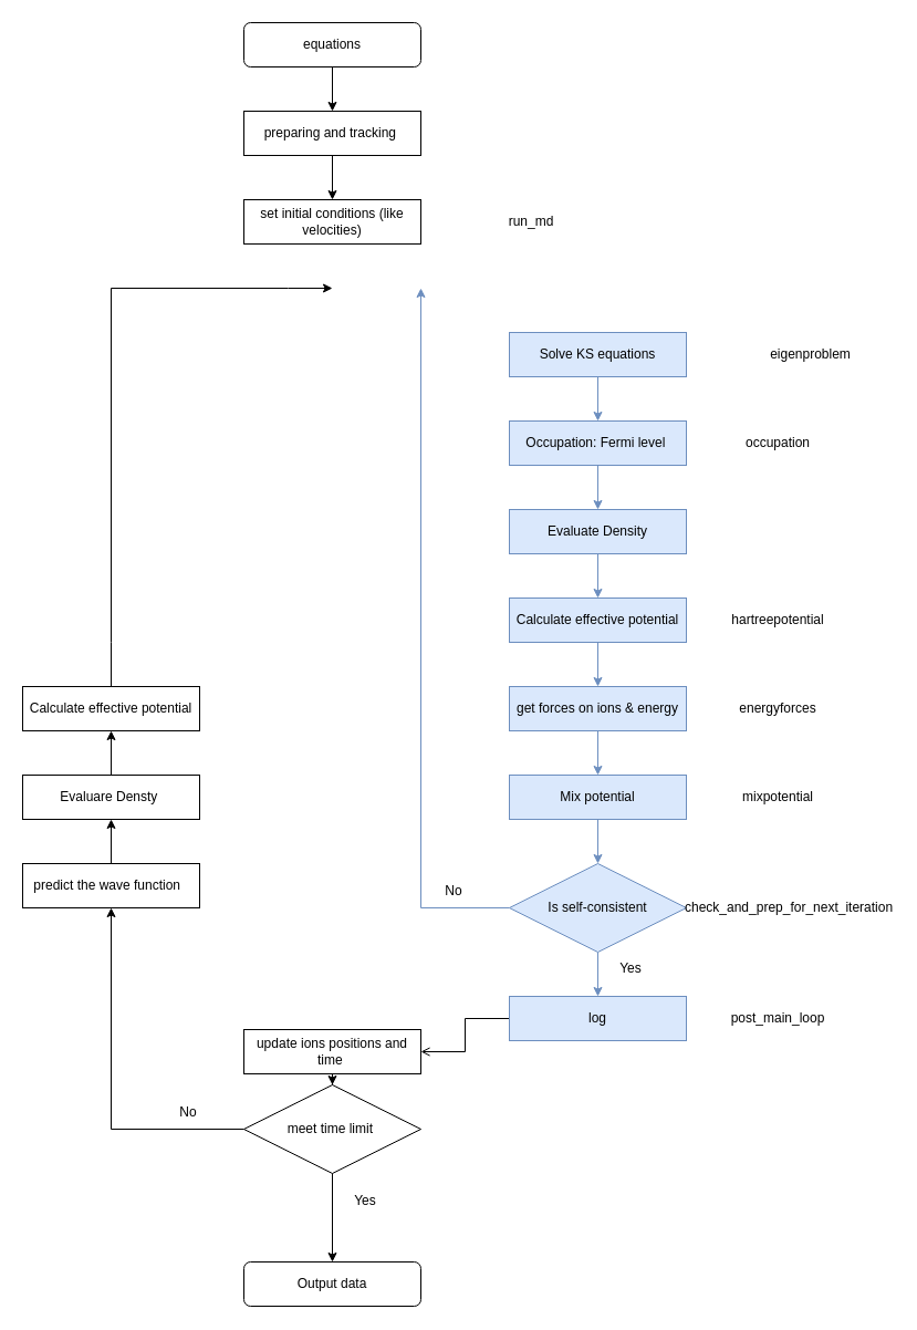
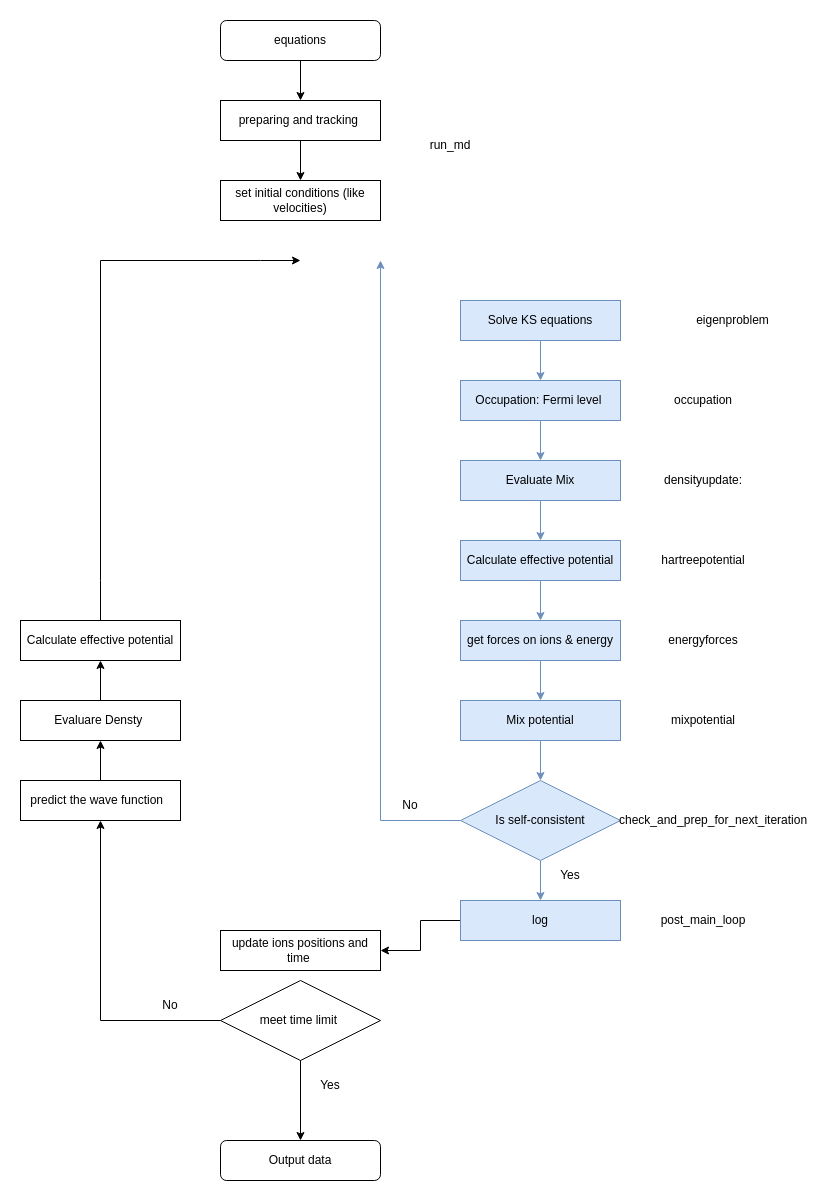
  <mxCell id="0" />
  <mxCell id="1" parent="0" />
  <mxCell id="2" value="" style="edgeStyle=orthogonalEdgeStyle;rounded=0;orthogonalLoop=1;jettySize=auto;html=1;" edge="1" parent="1" source="3" target="48"><mxGeometry relative="1" as="geometry" /></mxCell>
  <mxCell id="3" value="equations" style="rounded=1;whiteSpace=wrap;html=1;" parent="1" vertex="1"><mxGeometry x="220" width="160" height="40" as="geometry" y="20" /></mxCell>
  <mxCell id="4" value="set initial conditions (like velocities)" style="rounded=0;whiteSpace=wrap;html=1;" parent="1" vertex="1"><mxGeometry x="220" y="180" width="160" height="40" as="geometry" /></mxCell>
  <mxCell id="5" value="Solve KS equations" style="rounded=0;whiteSpace=wrap;html=1;fillColor=#dae8fc;strokeColor=#6c8ebf;" parent="1" vertex="1"><mxGeometry x="460" y="300" width="160" height="40" as="geometry" /></mxCell>
  <mxCell id="6" value="" style="endArrow=classic;html=1;rounded=0;fillColor=#dae8fc;strokeColor=#6c8ebf;entryX=0.5;entryY=0;entryDx=0;entryDy=0;exitX=0.5;exitY=1;exitDx=0;exitDy=0;" parent="1" source="22" target="33" edge="1"><mxGeometry width="50" height="50" relative="1" as="geometry"><mxPoint x="540" y="500" as="sourcePoint" /><mxPoint x="540" y="540" as="targetPoint" /></mxGeometry></mxCell>
  <mxCell id="7" value="" style="endArrow=classic;html=1;rounded=0;fillColor=#dae8fc;strokeColor=#6c8ebf;exitX=0.5;exitY=1;exitDx=0;exitDy=0;" parent="1" source="36" target="9" edge="1"><mxGeometry width="50" height="50" relative="1" as="geometry"><mxPoint x="540" y="680" as="sourcePoint" /><mxPoint x="420" y="630" as="targetPoint" /></mxGeometry></mxCell>
  <mxCell id="8" value="" style="edgeStyle=orthogonalEdgeStyle;rounded=0;orthogonalLoop=1;jettySize=auto;html=1;fillColor=#dae8fc;strokeColor=#6c8ebf;" parent="1" source="9" target="39" edge="1"><mxGeometry relative="1" as="geometry" /></mxCell>
  <mxCell id="9" value="Is self-consistent" style="rhombus;whiteSpace=wrap;html=1;verticalAlign=middle;fillColor=#dae8fc;strokeColor=#6c8ebf;" parent="1" vertex="1"><mxGeometry x="460" y="780" width="160" height="80" as="geometry" /></mxCell>
  <mxCell id="10" value="" style="endArrow=classic;html=1;rounded=0;exitX=0;exitY=0.5;exitDx=0;exitDy=0;fillColor=#dae8fc;strokeColor=#6c8ebf;" parent="1" source="9" edge="1"><mxGeometry width="50" height="50" relative="1" as="geometry"><mxPoint x="370" y="680" as="sourcePoint" /><mxPoint x="380" y="260" as="targetPoint" /><Array as="points"><mxPoint x="380" y="820" /></Array></mxGeometry></mxCell>
  <mxCell id="11" style="edgeStyle=orthogonalEdgeStyle;rounded=0;orthogonalLoop=1;jettySize=auto;html=1;exitX=0.5;exitY=1;exitDx=0;exitDy=0;" parent="1" edge="1"><mxGeometry relative="1" as="geometry"><mxPoint x="540" y="900" as="sourcePoint" /><mxPoint x="540" y="900" as="targetPoint" /></mxGeometry></mxCell>
- <mxCell id="12" value="" style="edgeStyle=orthogonalEdgeStyle;rounded=0;orthogonalLoop=1;jettySize=auto;html=1;" parent="1" source="13" target="15" edge="1"><mxGeometry relative="1" as="geometry" /></mxCell>
  <mxCell id="13" value="update ions positions and time&amp;nbsp;" style="rounded=0;whiteSpace=wrap;html=1;" parent="1" vertex="1"><mxGeometry x="220" y="930" width="160" height="40" as="geometry" /></mxCell>
  <mxCell id="14" style="edgeStyle=orthogonalEdgeStyle;rounded=0;orthogonalLoop=1;jettySize=auto;html=1;exitX=0;exitY=0.5;exitDx=0;exitDy=0;" parent="1" source="15" target="42" edge="1"><mxGeometry relative="1" as="geometry" /></mxCell>
  <mxCell id="15" value="meet time limit&amp;nbsp;" style="rhombus;whiteSpace=wrap;html=1;rounded=0;" parent="1" vertex="1"><mxGeometry x="220" y="980" width="160" height="80" as="geometry" /></mxCell>
  <mxCell id="16" value="Output data" style="rounded=1;whiteSpace=wrap;html=1;" parent="1" vertex="1"><mxGeometry x="220" y="1140" width="160" height="40" as="geometry" /></mxCell>
  <mxCell id="17" value="" style="endArrow=classic;html=1;rounded=0;" parent="1" target="16" edge="1"><mxGeometry width="50" height="50" relative="1" as="geometry"><mxPoint x="300" y="1060" as="sourcePoint" /><mxPoint x="350" y="1010" as="targetPoint" /></mxGeometry></mxCell>
  <mxCell id="18" value="Yes" style="text;html=1;strokeColor=none;fillColor=none;align=center;verticalAlign=middle;whiteSpace=wrap;rounded=0;" parent="1" vertex="1"><mxGeometry x="540" y="860" width="60" height="30" as="geometry" /></mxCell>
  <mxCell id="19" value="Yes" style="text;html=1;strokeColor=none;fillColor=none;align=center;verticalAlign=middle;whiteSpace=wrap;rounded=0;" parent="1" vertex="1"><mxGeometry x="300" y="1070" width="60" height="30" as="geometry" /></mxCell>
  <mxCell id="20" value="No" style="text;html=1;strokeColor=none;fillColor=none;align=center;verticalAlign=middle;whiteSpace=wrap;rounded=0;" parent="1" vertex="1"><mxGeometry x="140" y="990" width="60" height="30" as="geometry" /></mxCell>
  <mxCell id="21" value="No" style="text;html=1;strokeColor=none;fillColor=none;align=center;verticalAlign=middle;whiteSpace=wrap;rounded=0;" parent="1" vertex="1"><mxGeometry x="380" y="790" width="60" height="30" as="geometry" /></mxCell>
  <mxCell id="22" value="Occupation: Fermi level&amp;nbsp;" style="rounded=0;whiteSpace=wrap;html=1;fillColor=#dae8fc;strokeColor=#6c8ebf;" parent="1" vertex="1"><mxGeometry x="460" y="380" width="160" height="40" as="geometry" /></mxCell>
  <mxCell id="23" value="" style="endArrow=classic;html=1;rounded=0;exitX=0.5;exitY=1;exitDx=0;exitDy=0;fillColor=#dae8fc;strokeColor=#6c8ebf;" parent="1" source="5" target="22" edge="1"><mxGeometry width="50" height="50" relative="1" as="geometry"><mxPoint x="550" y="290" as="sourcePoint" /><mxPoint x="540" y="360" as="targetPoint" /></mxGeometry></mxCell>
+ <mxCell id="24" value="densityupdate:" style="text;html=1;strokeColor=none;fillColor=none;align=center;verticalAlign=middle;whiteSpace=wrap;rounded=0;" parent="1" vertex="1"><mxGeometry x="657.5" y="460" width="90" height="40" as="geometry" /></mxCell>
  <mxCell id="25" value="hartreepotential" style="text;whiteSpace=wrap;verticalAlign=middle;align=center;" parent="1" vertex="1"><mxGeometry x="657.5" y="540" width="90" height="40" as="geometry" /></mxCell>
  <mxCell id="26" value="occupation" style="text;whiteSpace=wrap;html=1;verticalAlign=middle;align=center;" parent="1" vertex="1"><mxGeometry x="657.5" y="380" width="90" height="40" as="geometry" /></mxCell>
  <mxCell id="27" value="eigenproblem" style="text;html=1;strokeColor=none;fillColor=none;align=center;verticalAlign=middle;whiteSpace=wrap;rounded=0;" parent="1" vertex="1"><mxGeometry x="680" y="300" width="105" height="40" as="geometry" /></mxCell>
  <mxCell id="28" value="check_and_prep_for_next_iteration" style="text;whiteSpace=wrap;verticalAlign=middle;" parent="1" vertex="1"><mxGeometry x="617" y="800" width="190" height="40" as="geometry" /></mxCell>
  <mxCell id="29" style="edgeStyle=orthogonalEdgeStyle;rounded=0;orthogonalLoop=1;jettySize=auto;html=1;exitX=0.5;exitY=1;exitDx=0;exitDy=0;entryX=0.5;entryY=0;entryDx=0;entryDy=0;fillColor=#dae8fc;strokeColor=#6c8ebf;" parent="1" source="30" target="34" edge="1"><mxGeometry relative="1" as="geometry"><mxPoint x="540" y="640" as="targetPoint" /></mxGeometry></mxCell>
  <mxCell id="30" value="Calculate effective potential" style="rounded=0;whiteSpace=wrap;html=1;fillColor=#dae8fc;strokeColor=#6c8ebf;" parent="1" vertex="1"><mxGeometry x="460" y="540" width="160" height="40" as="geometry" /></mxCell>
  <mxCell id="31" value="energyforces" style="text;whiteSpace=wrap;html=1;verticalAlign=middle;align=center;" parent="1" vertex="1"><mxGeometry x="657.5" y="620" width="90" height="40" as="geometry" /></mxCell>
  <mxCell id="32" value="" style="edgeStyle=orthogonalEdgeStyle;rounded=0;orthogonalLoop=1;jettySize=auto;html=1;fillColor=#dae8fc;strokeColor=#6c8ebf;" parent="1" source="33" target="30" edge="1"><mxGeometry relative="1" as="geometry" /></mxCell>
- <mxCell id="33" value="Evaluate Density" style="rounded=0;whiteSpace=wrap;html=1;fillColor=#dae8fc;strokeColor=#6c8ebf;" parent="1" vertex="1"><mxGeometry x="460" y="460" width="160" height="40" as="geometry" /></mxCell>
+ <mxCell id="33" value="Evaluate Mix" style="rounded=0;whiteSpace=wrap;html=1;fillColor=#dae8fc;strokeColor=#6c8ebf;" parent="1" vertex="1"><mxGeometry x="460" y="460" width="160" height="40" as="geometry" /></mxCell>
  <mxCell id="34" value="get forces on ions &amp;amp; energy" style="rounded=0;whiteSpace=wrap;html=1;fillColor=#dae8fc;strokeColor=#6c8ebf;" parent="1" vertex="1"><mxGeometry x="460" y="620" width="160" height="40" as="geometry" /></mxCell>
  <mxCell id="35" value="" style="endArrow=classic;html=1;rounded=0;fillColor=#dae8fc;strokeColor=#6c8ebf;exitX=0.5;exitY=1;exitDx=0;exitDy=0;" parent="1" source="34" target="36" edge="1"><mxGeometry width="50" height="50" relative="1" as="geometry"><mxPoint x="540" y="680" as="sourcePoint" /><mxPoint x="540" y="780" as="targetPoint" /></mxGeometry></mxCell>
  <mxCell id="36" value="Mix potential" style="rounded=0;whiteSpace=wrap;html=1;fillColor=#dae8fc;strokeColor=#6c8ebf;" parent="1" vertex="1"><mxGeometry x="460" y="700" width="160" height="40" as="geometry" /></mxCell>
  <mxCell id="37" value="mixpotential" style="text;whiteSpace=wrap;html=1;verticalAlign=middle;align=center;" parent="1" vertex="1"><mxGeometry x="657.5" y="700" width="90" height="40" as="geometry" /></mxCell>
- <mxCell id="38" value="" style="edgeStyle=orthogonalEdgeStyle;rounded=0;orthogonalLoop=1;jettySize=auto;html=1;endArrow=open;" parent="1" source="39" target="13" edge="1"><mxGeometry relative="1" as="geometry" /></mxCell>
+ <mxCell id="38" value="" style="edgeStyle=orthogonalEdgeStyle;rounded=0;orthogonalLoop=1;jettySize=auto;html=1;" parent="1" source="39" target="13" edge="1"><mxGeometry relative="1" as="geometry" /></mxCell>
  <mxCell id="39" value="log" style="whiteSpace=wrap;html=1;fillColor=#dae8fc;strokeColor=#6c8ebf;" parent="1" vertex="1"><mxGeometry x="460" y="900" width="160" height="40" as="geometry" /></mxCell>
  <mxCell id="40" value="post_main_loop" style="text;whiteSpace=wrap;html=1;verticalAlign=middle;align=center;" parent="1" vertex="1"><mxGeometry x="657.5" y="900" width="90" height="40" as="geometry" /></mxCell>
  <mxCell id="41" value="" style="edgeStyle=orthogonalEdgeStyle;rounded=0;orthogonalLoop=1;jettySize=auto;html=1;" parent="1" source="42" target="44" edge="1"><mxGeometry relative="1" as="geometry" /></mxCell>
  <mxCell id="42" value="predict the wave function&amp;nbsp;&amp;nbsp;" style="rounded=0;whiteSpace=wrap;html=1;" parent="1" vertex="1"><mxGeometry x="20" y="780" width="160" height="40" as="geometry" /></mxCell>
  <mxCell id="43" value="" style="edgeStyle=orthogonalEdgeStyle;rounded=0;orthogonalLoop=1;jettySize=auto;html=1;" parent="1" source="44" target="45" edge="1"><mxGeometry relative="1" as="geometry" /></mxCell>
  <mxCell id="44" value="Evaluare Densty&amp;nbsp;" style="whiteSpace=wrap;html=1;rounded=0;" parent="1" vertex="1"><mxGeometry x="20" y="700" width="160" height="40" as="geometry" /></mxCell>
  <mxCell id="45" value="Calculate effective potential" style="whiteSpace=wrap;html=1;rounded=0;" parent="1" vertex="1"><mxGeometry x="20" y="620" width="160" height="40" as="geometry" /></mxCell>
  <mxCell id="46" value="" style="endArrow=classic;html=1;rounded=0;exitX=0.5;exitY=0;exitDx=0;exitDy=0;" parent="1" source="45" edge="1"><mxGeometry width="50" height="50" relative="1" as="geometry"><mxPoint x="160" y="580" as="sourcePoint" /><mxPoint x="300" y="260" as="targetPoint" /><Array as="points"><mxPoint x="100" y="580" /><mxPoint x="100" y="260" /><mxPoint x="260" y="260" /></Array></mxGeometry></mxCell>
  <mxCell id="47" value="" style="edgeStyle=orthogonalEdgeStyle;rounded=0;orthogonalLoop=1;jettySize=auto;html=1;" edge="1" parent="1" source="48" target="4"><mxGeometry relative="1" as="geometry" /></mxCell>
  <mxCell id="48" value="preparing and tracking&amp;nbsp;" style="rounded=0;whiteSpace=wrap;html=1;" vertex="1" parent="1"><mxGeometry x="220" y="100" width="160" height="40" as="geometry" /></mxCell>
- <mxCell id="49" value="run_md" style="text;html=1;strokeColor=none;fillColor=none;align=center;verticalAlign=middle;whiteSpace=wrap;rounded=0;" vertex="1" parent="1"><mxGeometry x="420" y="180" width="120" height="40" as="geometry" /></mxCell>
+ <mxCell id="49" value="run_md" style="text;html=1;strokeColor=none;fillColor=none;align=center;verticalAlign=middle;whiteSpace=wrap;rounded=0;" vertex="1" parent="1"><mxGeometry x="390" y="125" width="120" height="40" as="geometry" /></mxCell>
